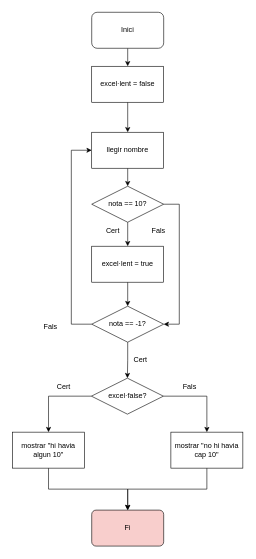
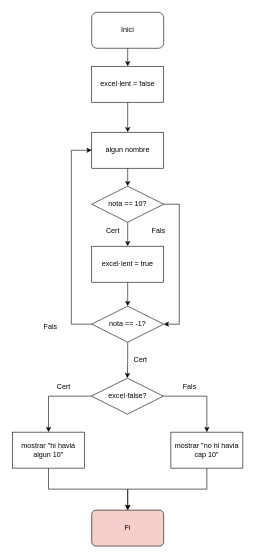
  <mxCell id="0" />
  <mxCell id="1" parent="0" />
  <mxCell id="2" style="edgeStyle=orthogonalEdgeStyle;rounded=0;orthogonalLoop=1;jettySize=auto;html=1;exitX=0.5;exitY=1;exitDx=0;exitDy=0;entryX=0.5;entryY=0;entryDx=0;entryDy=0;" parent="1" source="3" target="9" edge="1"><mxGeometry relative="1" as="geometry" /></mxCell>
  <mxCell id="3" value="&lt;div&gt;Inici&lt;/div&gt;" style="rounded=1;whiteSpace=wrap;html=1;" parent="1" vertex="1"><mxGeometry x="152" y="20" width="120" height="60" as="geometry" /></mxCell>
  <mxCell id="4" value="Fi" style="whiteSpace=wrap;html=1;rounded=1;arcSize=12;fillColor=#f8cecc;" parent="1" vertex="1"><mxGeometry x="152" y="850" width="120" height="60" as="geometry" /></mxCell>
  <mxCell id="5" value="Cert" style="text;html=1;align=center;verticalAlign=middle;resizable=0;points=[];autosize=1;strokeColor=none;fillColor=none;" parent="1" vertex="1"><mxGeometry x="222" y="260" width="50" height="30" as="geometry" /></mxCell>
  <mxCell id="6" value="Fals" style="text;html=1;align=center;verticalAlign=middle;resizable=0;points=[];autosize=1;strokeColor=none;fillColor=none;" parent="1" vertex="1"><mxGeometry x="58" y="530" width="50" height="30" as="geometry" /></mxCell>
  <mxCell id="7" style="edgeStyle=orthogonalEdgeStyle;rounded=0;orthogonalLoop=1;jettySize=auto;html=1;entryX=0;entryY=0.5;entryDx=0;entryDy=0;exitX=0;exitY=0.5;exitDx=0;exitDy=0;" parent="1" source="29" target="27" edge="1"><mxGeometry relative="1" as="geometry"><Array as="points"><mxPoint x="118" y="540" /><mxPoint x="118" y="250" /></Array><mxPoint x="152" y="610" as="sourcePoint" /><mxPoint x="152" y="240" as="targetPoint" /></mxGeometry></mxCell>
  <mxCell id="8" style="edgeStyle=orthogonalEdgeStyle;rounded=0;orthogonalLoop=1;jettySize=auto;html=1;exitX=0.5;exitY=1;exitDx=0;exitDy=0;entryX=0.5;entryY=0;entryDx=0;entryDy=0;" parent="1" source="9" target="27" edge="1"><mxGeometry relative="1" as="geometry"><mxPoint x="212" y="120" as="targetPoint" /></mxGeometry></mxCell>
  <mxCell id="9" value="excel·lent = false" style="rounded=0;whiteSpace=wrap;html=1;" parent="1" vertex="1"><mxGeometry x="152" y="110" width="120" height="60" as="geometry" /></mxCell>
  <mxCell id="10" value="Fals" style="text;html=1;align=center;verticalAlign=middle;resizable=0;points=[];autosize=1;strokeColor=none;fillColor=none;" parent="1" vertex="1"><mxGeometry x="290" y="630" width="50" height="30" as="geometry" /></mxCell>
  <mxCell id="11" value="Cert" style="text;html=1;align=center;verticalAlign=middle;resizable=0;points=[];autosize=1;strokeColor=none;fillColor=none;" parent="1" vertex="1"><mxGeometry x="80" y="630" width="50" height="30" as="geometry" /></mxCell>
  <mxCell id="12" value="Fals" style="text;html=1;align=center;verticalAlign=middle;resizable=0;points=[];autosize=1;strokeColor=none;fillColor=none;" parent="1" vertex="1"><mxGeometry x="238" y="370" width="50" height="30" as="geometry" /></mxCell>
  <mxCell id="13" style="edgeStyle=orthogonalEdgeStyle;rounded=0;orthogonalLoop=1;jettySize=auto;html=1;exitX=0.5;exitY=1;exitDx=0;exitDy=0;entryX=0.5;entryY=0;entryDx=0;entryDy=0;" parent="1" source="14" target="29" edge="1"><mxGeometry relative="1" as="geometry"><mxPoint x="212" y="580" as="targetPoint" /></mxGeometry></mxCell>
  <mxCell id="14" value="excel·lent = true" style="rounded=0;whiteSpace=wrap;html=1;" parent="1" vertex="1"><mxGeometry x="152" y="410" width="120" height="60" as="geometry" /></mxCell>
  <mxCell id="15" style="edgeStyle=orthogonalEdgeStyle;rounded=0;orthogonalLoop=1;jettySize=auto;html=1;entryX=0.5;entryY=0;entryDx=0;entryDy=0;" parent="1" source="17" target="14" edge="1"><mxGeometry relative="1" as="geometry" /></mxCell>
  <mxCell id="16" style="edgeStyle=orthogonalEdgeStyle;rounded=0;orthogonalLoop=1;jettySize=auto;html=1;exitX=1;exitY=0.5;exitDx=0;exitDy=0;entryX=1;entryY=0.5;entryDx=0;entryDy=0;" parent="1" source="17" target="29" edge="1"><mxGeometry relative="1" as="geometry"><mxPoint x="272" y="610" as="targetPoint" /><Array as="points"><mxPoint x="298" y="340" /><mxPoint x="298" y="540" /></Array></mxGeometry></mxCell>
  <mxCell id="17" value="nota == 10?" style="rhombus;whiteSpace=wrap;html=1;" parent="1" vertex="1"><mxGeometry x="152" y="310" width="120" height="60" as="geometry" /></mxCell>
  <mxCell id="18" value="Cert" style="text;html=1;align=center;verticalAlign=middle;resizable=0;points=[];autosize=1;strokeColor=none;fillColor=none;" parent="1" vertex="1"><mxGeometry x="162" y="370" width="50" height="30" as="geometry" /></mxCell>
  <mxCell id="19" style="edgeStyle=orthogonalEdgeStyle;rounded=0;orthogonalLoop=1;jettySize=auto;html=1;entryX=0.5;entryY=0;entryDx=0;entryDy=0;" parent="1" source="21" target="25" edge="1"><mxGeometry relative="1" as="geometry" /></mxCell>
  <mxCell id="20" style="edgeStyle=orthogonalEdgeStyle;rounded=0;orthogonalLoop=1;jettySize=auto;html=1;exitX=0;exitY=0.5;exitDx=0;exitDy=0;entryX=0.5;entryY=0;entryDx=0;entryDy=0;" parent="1" source="21" target="23" edge="1"><mxGeometry relative="1" as="geometry" /></mxCell>
  <mxCell id="21" value="excel·false?" style="rhombus;whiteSpace=wrap;html=1;" parent="1" vertex="1"><mxGeometry x="151.5" y="630" width="120" height="60" as="geometry" /></mxCell>
  <mxCell id="22" style="edgeStyle=orthogonalEdgeStyle;rounded=0;orthogonalLoop=1;jettySize=auto;html=1;exitX=0.5;exitY=1;exitDx=0;exitDy=0;entryX=0.5;entryY=0;entryDx=0;entryDy=0;" parent="1" source="23" target="4" edge="1"><mxGeometry relative="1" as="geometry" /></mxCell>
  <mxCell id="23" value="mostrar &quot;hi havia algun 10&quot;" style="rounded=0;whiteSpace=wrap;html=1;" parent="1" vertex="1"><mxGeometry x="20" y="720" width="120" height="60" as="geometry" /></mxCell>
  <mxCell id="24" style="edgeStyle=orthogonalEdgeStyle;rounded=0;orthogonalLoop=1;jettySize=auto;html=1;exitX=0.5;exitY=1;exitDx=0;exitDy=0;entryX=0.5;entryY=0;entryDx=0;entryDy=0;" parent="1" source="25" target="4" edge="1"><mxGeometry relative="1" as="geometry" /></mxCell>
  <mxCell id="25" value="mostrar &quot;no hi havia cap 10&quot;" style="rounded=0;whiteSpace=wrap;html=1;" parent="1" vertex="1"><mxGeometry x="284" y="720" width="120" height="60" as="geometry" /></mxCell>
  <mxCell id="26" style="edgeStyle=orthogonalEdgeStyle;rounded=0;orthogonalLoop=1;jettySize=auto;html=1;exitX=0.5;exitY=1;exitDx=0;exitDy=0;entryX=0.5;entryY=0;entryDx=0;entryDy=0;" parent="1" source="27" target="17" edge="1"><mxGeometry relative="1" as="geometry" /></mxCell>
- <mxCell id="27" value="llegir nombre" style="rounded=0;whiteSpace=wrap;html=1;" parent="1" vertex="1"><mxGeometry x="152" y="220" width="120" height="60" as="geometry" /></mxCell>
+ <mxCell id="27" value="algun nombre" style="rounded=0;whiteSpace=wrap;html=1;" parent="1" vertex="1"><mxGeometry x="152" y="220" width="120" height="60" as="geometry" /></mxCell>
  <mxCell id="28" value="" style="edgeStyle=orthogonalEdgeStyle;rounded=0;orthogonalLoop=1;jettySize=auto;html=1;" edge="1" parent="1" source="29" target="21"><mxGeometry relative="1" as="geometry" /></mxCell>
  <mxCell id="29" value="nota == -1?" style="rhombus;whiteSpace=wrap;html=1;" vertex="1" parent="1"><mxGeometry x="152" y="510" width="120" height="60" as="geometry" /></mxCell>
  <mxCell id="30" value="Cert" style="text;html=1;align=center;verticalAlign=middle;resizable=0;points=[];autosize=1;strokeColor=none;fillColor=none;" vertex="1" parent="1"><mxGeometry x="208" y="584.5" width="50" height="30" as="geometry" /></mxCell>
